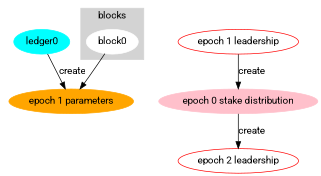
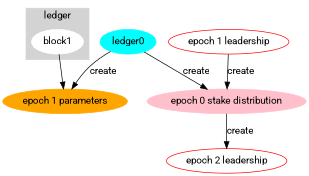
  digraph {
    fontname=Roboto
    node [color=red fontname=Roboto style=filled]
    edge [fontname=Roboto]
    ledger0 [color=cyan]
-   block0 [color=white]
+   block0 [color=white label=block1]
    "epoch 1 parameters" [color=orange]
    "epoch 0 stake distribution" [color=pink]
    "epoch 1 leadership" [style=""]
    "epoch 2 leadership" [style=""]
    subgraph cluster_1 {
      color=none
      ledger0
    }
    subgraph cluster_2 {
      color=lightgrey
-     label=blocks
+     label=ledger
      style=filled
      block0
    }
    subgraph sub_3 {
      color=none
      "epoch 1 parameters"
    }
    subgraph sub_4 {
      color=none
      "epoch 0 stake distribution"
    }
    subgraph sub_5 {
      color=none
      "epoch 1 leadership"
      "epoch 2 leadership"
    }
    ledger0 -> "epoch 1 parameters" [label=create]
+   ledger0 -> "epoch 0 stake distribution" [label=create]
    block0 -> "epoch 1 parameters"
    "epoch 0 stake distribution" -> "epoch 2 leadership" [label=create]
    "epoch 1 leadership" -> "epoch 0 stake distribution" [label=create]
  }
